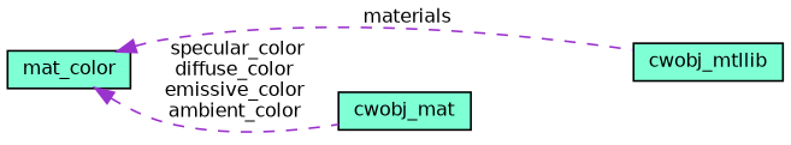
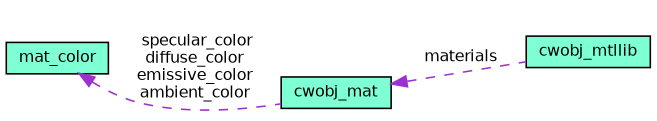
  digraph {
    rankdir=LR
    node [color=black fillcolor=aquamarine fontname=Helvetica fontsize=10 shape=record style=filled]
    edge [color=darkorchid3 dir=back fontname=Helvetica fontsize=10 labelfontname=Helvetica labelfontsize=10 style=dashed]
    n1 [fontcolor=black height=0.2 label=cwobj_mtllib width=0.4]
    n2 [height=0.2 label=cwobj_mat width=0.4]
    n3 [height=0.2 label=mat_color width=0.4]
-   n3 -> n1 [label=" materials"]
+   n2 -> n1 [label=" materials"]
    n3 -> n2 [label=" specular_color\ndiffuse_color\nemissive_color\nambient_color"]
  }
